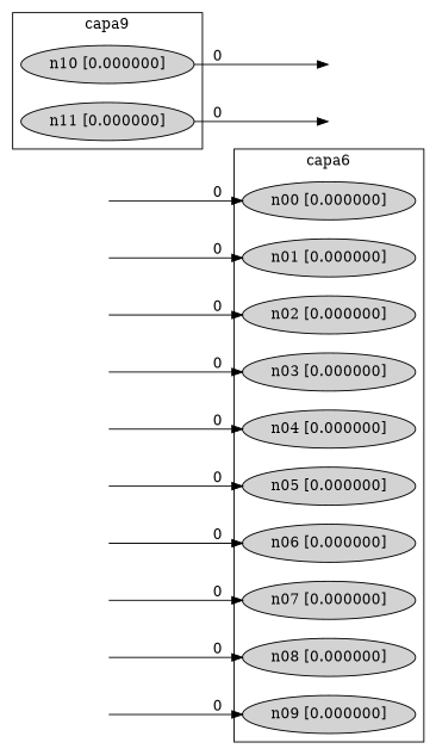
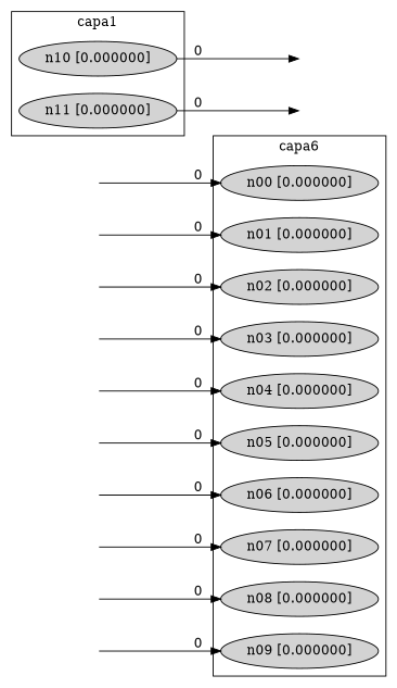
  digraph {
    rankdir=LR
    node [style=filled]
    "n00 [0.000000]"
    "n01 [0.000000]"
    "n02 [0.000000]"
    "n03 [0.000000]"
    "n04 [0.000000]"
    "n05 [0.000000]"
    "n06 [0.000000]"
    "n07 [0.000000]"
    "n08 [0.000000]"
    "n09 [0.000000]"
    "n10 [0.000000]"
    "n11 [0.000000]"
    "void_n10 [0.000000]" [fixedsize=true style=invis width=0]
    "void_n11 [0.000000]" [fixedsize=true style=invis width=0]
    "void_n00 [0.000000]" [fixedsize=true style=invis width=0]
    "void_n01 [0.000000]" [fixedsize=true style=invis width=0]
    "void_n02 [0.000000]" [fixedsize=true style=invis width=0]
    "void_n03 [0.000000]" [fixedsize=true style=invis width=0]
    "void_n04 [0.000000]" [fixedsize=true style=invis width=0]
    "void_n05 [0.000000]" [fixedsize=true style=invis width=0]
    "void_n06 [0.000000]" [fixedsize=true style=invis width=0]
    "void_n07 [0.000000]" [fixedsize=true style=invis width=0]
    "void_n08 [0.000000]" [fixedsize=true style=invis width=0]
    "void_n09 [0.000000]" [fixedsize=true style=invis width=0]
    subgraph cluster_1 {
      label=capa6
      "n00 [0.000000]"
      "n01 [0.000000]"
      "n02 [0.000000]"
      "n03 [0.000000]"
      "n04 [0.000000]"
      "n05 [0.000000]"
      "n06 [0.000000]"
      "n07 [0.000000]"
      "n08 [0.000000]"
      "n09 [0.000000]"
    }
    subgraph cluster_2 {
-     label=capa9
+     label=capa1
      "n10 [0.000000]"
      "n11 [0.000000]"
    }
    "n10 [0.000000]" -> "void_n10 [0.000000]" [label=0]
    "n11 [0.000000]" -> "void_n11 [0.000000]" [label=0]
    "void_n00 [0.000000]" -> "n00 [0.000000]" [label=0]
    "void_n01 [0.000000]" -> "n01 [0.000000]" [label=0]
    "void_n02 [0.000000]" -> "n02 [0.000000]" [label=0]
    "void_n03 [0.000000]" -> "n03 [0.000000]" [label=0]
    "void_n04 [0.000000]" -> "n04 [0.000000]" [label=0]
    "void_n05 [0.000000]" -> "n05 [0.000000]" [label=0]
    "void_n06 [0.000000]" -> "n06 [0.000000]" [label=0]
    "void_n07 [0.000000]" -> "n07 [0.000000]" [label=0]
    "void_n08 [0.000000]" -> "n08 [0.000000]" [label=0]
    "void_n09 [0.000000]" -> "n09 [0.000000]" [label=0]
  }
